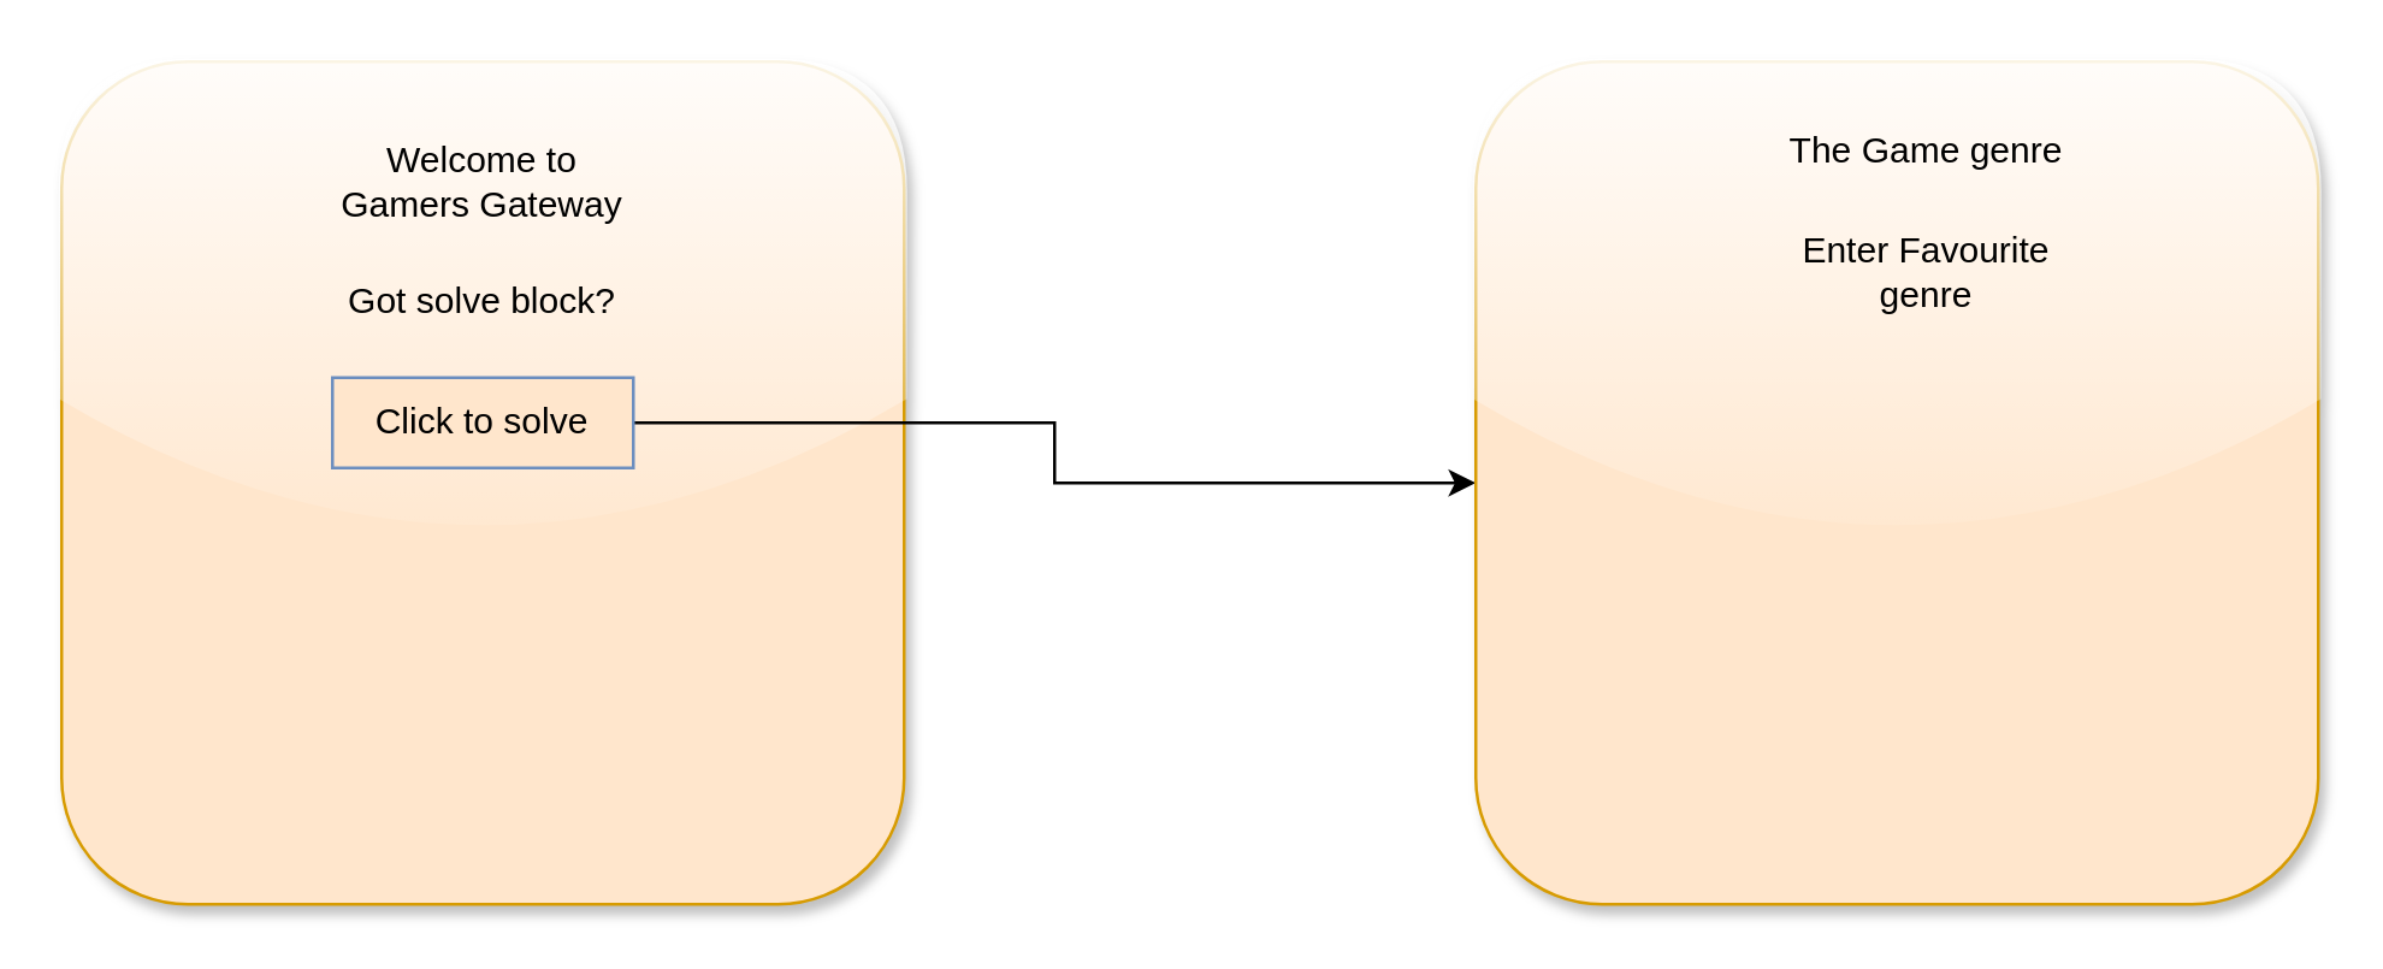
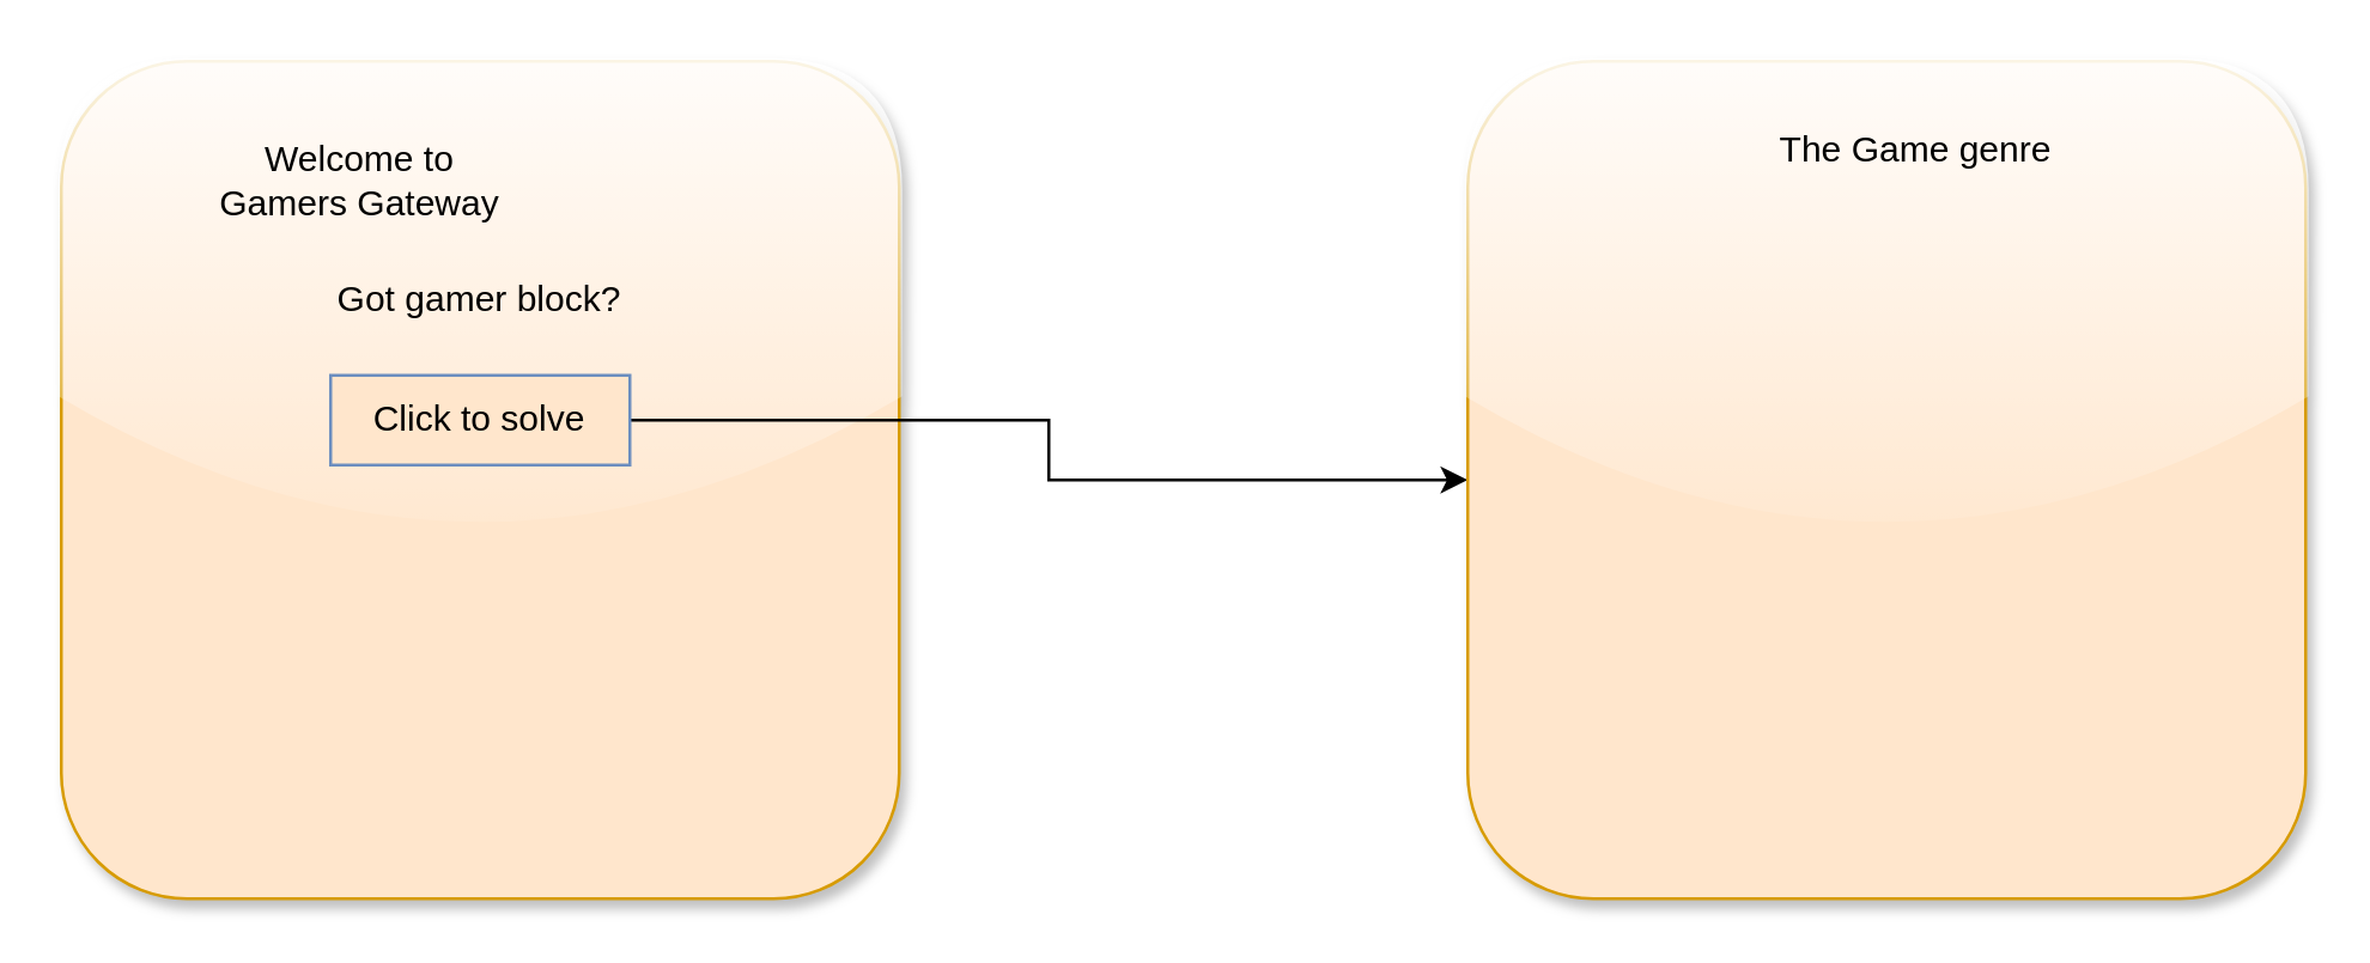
  <mxCell id="0" />
  <mxCell id="1" parent="0" />
  <mxCell id="2" value="" style="whiteSpace=wrap;html=1;aspect=fixed;fillColor=#ffe6cc;strokeColor=#d79b00;rounded=1;glass=1;shadow=1;" vertex="1" parent="1"><mxGeometry x="20" y="20" width="280" height="280" as="geometry" /></mxCell>
- <mxCell id="3" value="Welcome to Gamers Gateway" style="text;html=1;align=center;verticalAlign=middle;whiteSpace=wrap;rounded=0;" vertex="1" parent="1"><mxGeometry x="110" y="45" width="100" height="30" as="geometry" /></mxCell>
- <mxCell id="4" value="Got solve block?" style="text;html=1;align=center;verticalAlign=middle;whiteSpace=wrap;rounded=0;" vertex="1" parent="1"><mxGeometry x="85" y="85" width="150" height="30" as="geometry" /></mxCell>
+ <mxCell id="3" value="Welcome to Gamers Gateway" style="text;html=1;align=center;verticalAlign=middle;whiteSpace=wrap;rounded=0;" vertex="1" parent="1"><mxGeometry x="70" y="45" width="100" height="30" as="geometry" /></mxCell>
+ <mxCell id="4" value="Got gamer block?" style="text;html=1;align=center;verticalAlign=middle;whiteSpace=wrap;rounded=0;" vertex="1" parent="1"><mxGeometry x="85" y="85" width="150" height="30" as="geometry" /></mxCell>
  <mxCell id="5" style="edgeStyle=orthogonalEdgeStyle;rounded=0;orthogonalLoop=1;jettySize=auto;html=1;" edge="1" parent="1" source="6" target="7"><mxGeometry relative="1" as="geometry" /></mxCell>
  <mxCell id="6" value="Click to solve" style="rounded=0;whiteSpace=wrap;html=1;fillColor=#ffe6cc;strokeColor=#6c8ebf;" vertex="1" parent="1"><mxGeometry x="110" y="125" width="100" height="30" as="geometry" /></mxCell>
  <mxCell id="7" value="" style="whiteSpace=wrap;html=1;aspect=fixed;fillColor=#ffe6cc;strokeColor=#d79b00;rounded=1;glass=1;shadow=1;" vertex="1" parent="1"><mxGeometry x="490" y="20" width="280" height="280" as="geometry" /></mxCell>
  <mxCell id="8" value="The Game genre" style="text;html=1;align=center;verticalAlign=middle;whiteSpace=wrap;rounded=0;" vertex="1" parent="1"><mxGeometry x="580" y="35" width="120" height="30" as="geometry" /></mxCell>
- <mxCell id="9" value="Enter Favourite genre" style="text;html=1;align=center;verticalAlign=middle;whiteSpace=wrap;rounded=0;" vertex="1" parent="1"><mxGeometry x="585" y="65" width="110" height="50" as="geometry" /></mxCell>
